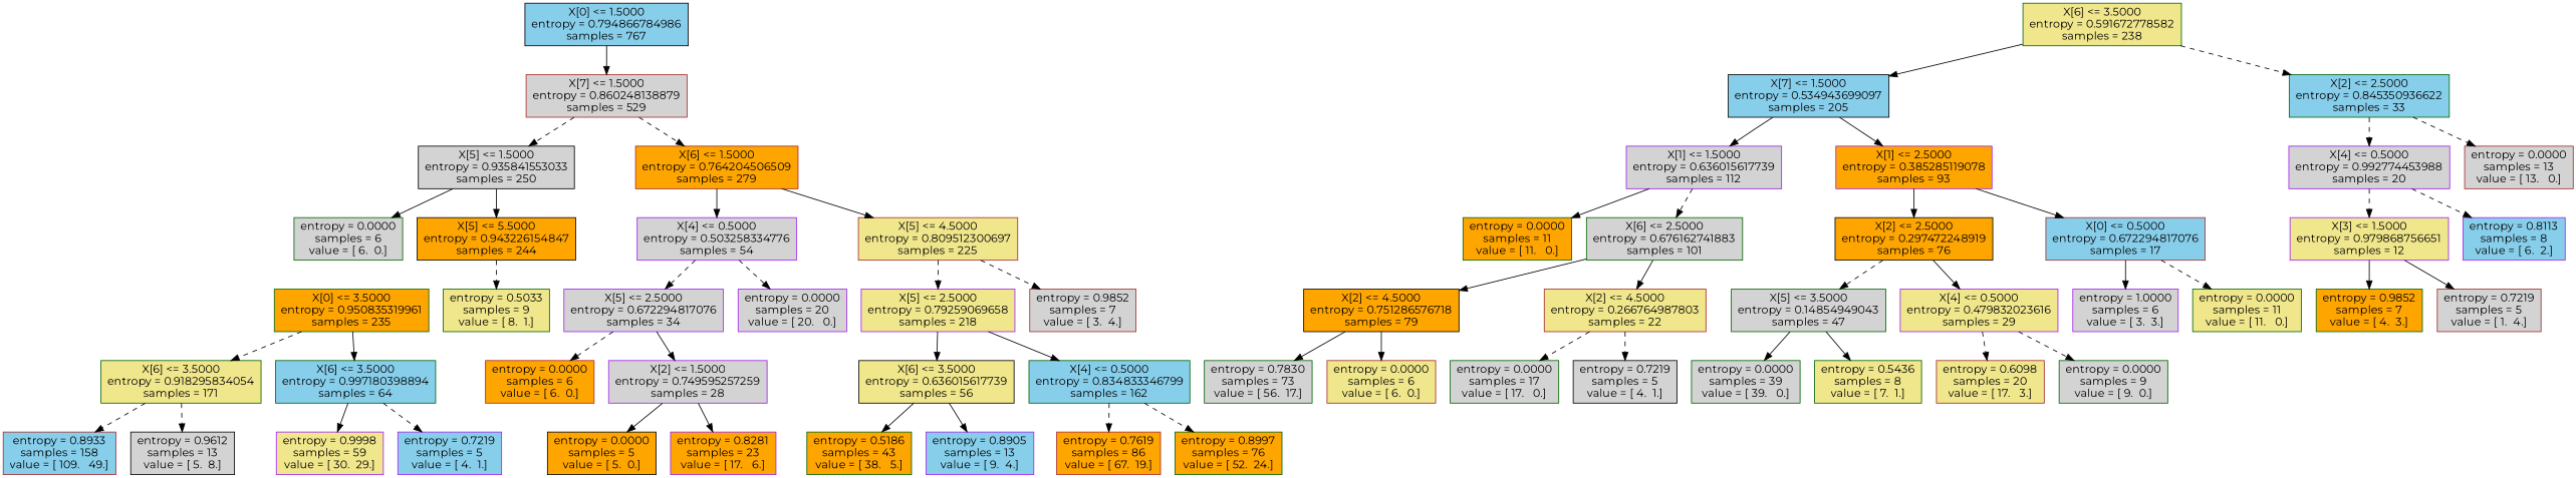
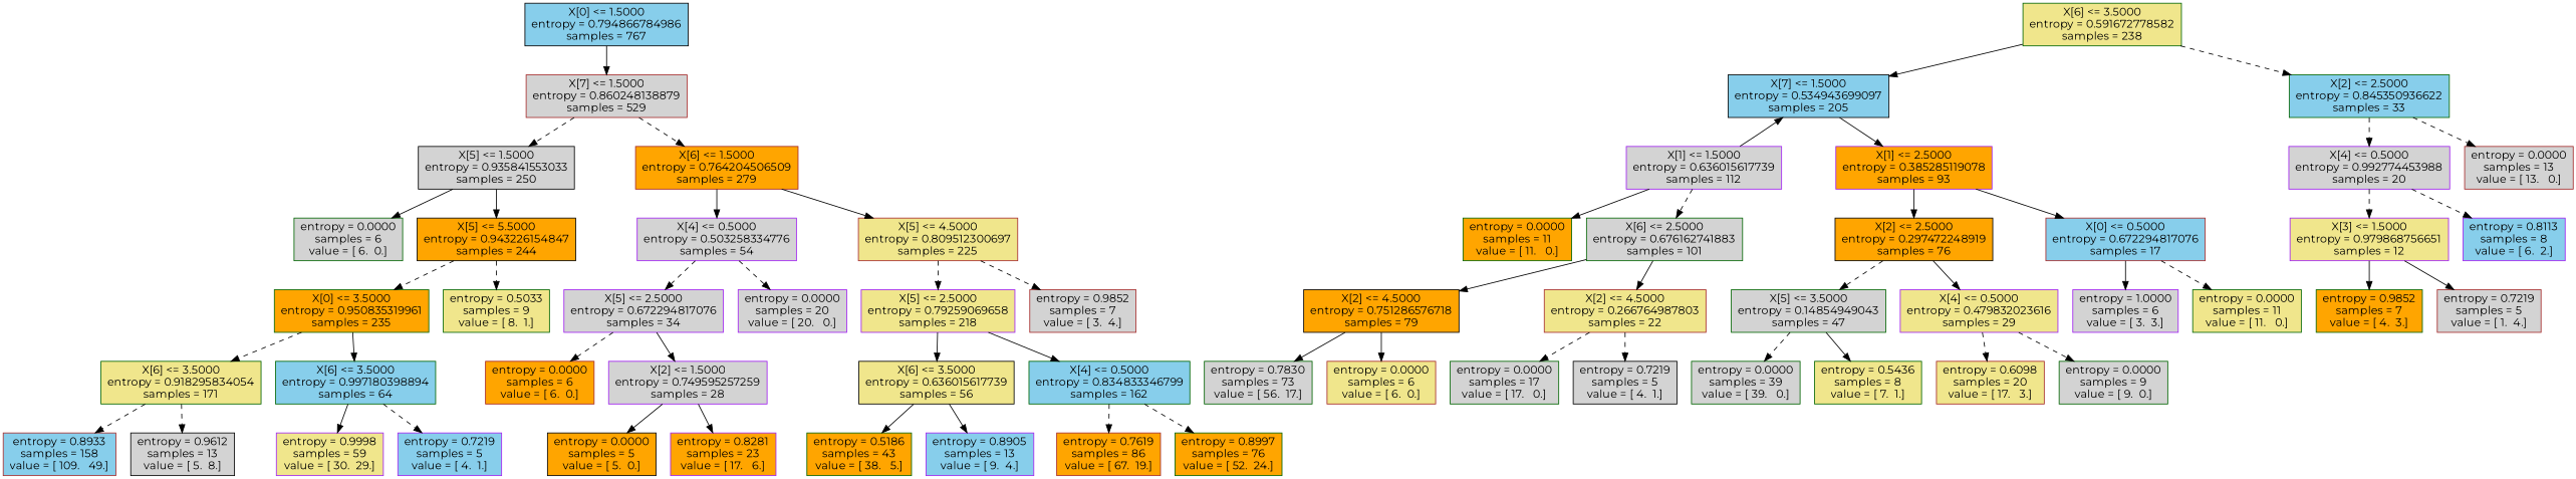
  digraph {
    fontname=Montserrat
    node [color=darkgreen fillcolor=lightgrey fontname=Montserrat shape=box style=filled]
    edge [fontname=Montserrat style=solid]
    n1 [color=black fillcolor=skyblue label="X[0] <= 1.5000\nentropy = 0.794866784986\nsamples = 767"]
    n2 [color=brown label="X[7] <= 1.5000\nentropy = 0.860248138879\nsamples = 529"]
    n3 [fillcolor=khaki label="X[6] <= 3.5000\nentropy = 0.591672778582\nsamples = 238"]
    n4 [color=black fillcolor=skyblue label="X[7] <= 1.5000\nentropy = 0.534943699097\nsamples = 205"]
    n5 [fillcolor=skyblue label="X[2] <= 2.5000\nentropy = 0.845350936622\nsamples = 33"]
    n6 [color=black label="X[5] <= 1.5000\nentropy = 0.935841553033\nsamples = 250"]
    n7 [color=brown fillcolor=orange label="X[6] <= 1.5000\nentropy = 0.764204506509\nsamples = 279"]
    n8 [color=purple label="X[1] <= 1.5000\nentropy = 0.636015617739\nsamples = 112"]
    n9 [color=purple fillcolor=orange label="X[1] <= 2.5000\nentropy = 0.385285119078\nsamples = 93"]
    n10 [color=purple label="X[4] <= 0.5000\nentropy = 0.992774453988\nsamples = 20"]
    n11 [color=brown label="entropy = 0.0000\nsamples = 13\nvalue = [ 13.   0.]"]
    n12 [fillcolor=orange label="entropy = 0.0000\nsamples = 11\nvalue = [ 11.   0.]"]
    n13 [label="X[6] <= 2.5000\nentropy = 0.676162741883\nsamples = 101"]
    n14 [color=black fillcolor=orange label="X[2] <= 2.5000\nentropy = 0.297472248919\nsamples = 76"]
    n15 [color=brown fillcolor=skyblue label="X[0] <= 0.5000\nentropy = 0.672294817076\nsamples = 17"]
    n16 [color=black fillcolor=orange label="X[2] <= 4.5000\nentropy = 0.751286576718\nsamples = 79"]
    n17 [color=brown fillcolor=khaki label="X[2] <= 4.5000\nentropy = 0.266764987803\nsamples = 22"]
    n18 [label="entropy = 0.7830\nsamples = 73\nvalue = [ 56.  17.]"]
    n19 [color=brown fillcolor=khaki label="entropy = 0.0000\nsamples = 6\nvalue = [ 6.  0.]"]
    n20 [label="entropy = 0.0000\nsamples = 17\nvalue = [ 17.   0.]"]
    n21 [color=black label="entropy = 0.7219\nsamples = 5\nvalue = [ 4.  1.]"]
    n22 [label="X[5] <= 3.5000\nentropy = 0.14854949043\nsamples = 47"]
    n23 [color=purple fillcolor=khaki label="X[4] <= 0.5000\nentropy = 0.479832023616\nsamples = 29"]
    n24 [color=purple label="entropy = 1.0000\nsamples = 6\nvalue = [ 3.  3.]"]
    n25 [fillcolor=khaki label="entropy = 0.0000\nsamples = 11\nvalue = [ 11.   0.]"]
    n26 [label="entropy = 0.0000\nsamples = 39\nvalue = [ 39.   0.]"]
    n27 [fillcolor=khaki label="entropy = 0.5436\nsamples = 8\nvalue = [ 7.  1.]"]
    n28 [color=brown fillcolor=khaki label="entropy = 0.6098\nsamples = 20\nvalue = [ 17.   3.]"]
    n29 [label="entropy = 0.0000\nsamples = 9\nvalue = [ 9.  0.]"]
    n30 [color=purple fillcolor=khaki label="X[3] <= 1.5000\nentropy = 0.979868756651\nsamples = 12"]
    n31 [color=purple fillcolor=skyblue label="entropy = 0.8113\nsamples = 8\nvalue = [ 6.  2.]"]
    n32 [fillcolor=orange label="entropy = 0.9852\nsamples = 7\nvalue = [ 4.  3.]"]
    n33 [color=brown label="entropy = 0.7219\nsamples = 5\nvalue = [ 1.  4.]"]
    n34 [label="entropy = 0.0000\nsamples = 6\nvalue = [ 6.  0.]"]
    n35 [color=black fillcolor=orange label="X[5] <= 5.5000\nentropy = 0.943226154847\nsamples = 244"]
    n36 [color=purple label="X[4] <= 0.5000\nentropy = 0.503258334776\nsamples = 54"]
    n37 [color=brown fillcolor=khaki label="X[5] <= 4.5000\nentropy = 0.809512300697\nsamples = 225"]
    n38 [fillcolor=orange label="X[0] <= 3.5000\nentropy = 0.950835319961\nsamples = 235"]
    n39 [fillcolor=khaki label="entropy = 0.5033\nsamples = 9\nvalue = [ 8.  1.]"]
    n40 [fillcolor=khaki label="X[6] <= 3.5000\nentropy = 0.918295834054\nsamples = 171"]
    n41 [fillcolor=skyblue label="X[6] <= 3.5000\nentropy = 0.997180398894\nsamples = 64"]
    n42 [color=brown fillcolor=skyblue label="entropy = 0.8933\nsamples = 158\nvalue = [ 109.   49.]"]
    n43 [color=black label="entropy = 0.9612\nsamples = 13\nvalue = [ 5.  8.]"]
    n44 [color=purple fillcolor=khaki label="entropy = 0.9998\nsamples = 59\nvalue = [ 30.  29.]"]
    n45 [color=purple fillcolor=skyblue label="entropy = 0.7219\nsamples = 5\nvalue = [ 4.  1.]"]
    n46 [color=purple label="X[5] <= 2.5000\nentropy = 0.672294817076\nsamples = 34"]
    n47 [color=purple label="entropy = 0.0000\nsamples = 20\nvalue = [ 20.   0.]"]
    n48 [color=purple fillcolor=khaki label="X[5] <= 2.5000\nentropy = 0.79259069658\nsamples = 218"]
    n49 [color=brown label="entropy = 0.9852\nsamples = 7\nvalue = [ 3.  4.]"]
    n50 [color=brown fillcolor=orange label="entropy = 0.0000\nsamples = 6\nvalue = [ 6.  0.]"]
    n51 [color=purple label="X[2] <= 1.5000\nentropy = 0.749595257259\nsamples = 28"]
    n52 [color=black fillcolor=orange label="entropy = 0.0000\nsamples = 5\nvalue = [ 5.  0.]"]
    n53 [color=purple fillcolor=orange label="entropy = 0.8281\nsamples = 23\nvalue = [ 17.   6.]"]
    n54 [color=black fillcolor=khaki label="X[6] <= 3.5000\nentropy = 0.636015617739\nsamples = 56"]
    n55 [fillcolor=skyblue label="X[4] <= 0.5000\nentropy = 0.834833346799\nsamples = 162"]
    n56 [fillcolor=orange label="entropy = 0.5186\nsamples = 43\nvalue = [ 38.   5.]"]
    n57 [color=purple fillcolor=skyblue label="entropy = 0.8905\nsamples = 13\nvalue = [ 9.  4.]"]
    n58 [color=brown fillcolor=orange label="entropy = 0.7619\nsamples = 86\nvalue = [ 67.  19.]"]
    n59 [fillcolor=orange label="entropy = 0.8997\nsamples = 76\nvalue = [ 52.  24.]"]
    n1 -> n2
    n2 -> n6 [style=dashed]
    n2 -> n7 [style=dashed]
    n3 -> n4
    n3 -> n5 [style=dashed]
-   n4 -> n8
+   n8 -> n4
    n4 -> n9
    n5 -> n10 [style=dashed]
    n5 -> n11 [style=dashed]
    n6 -> n34
    n6 -> n35
    n7 -> n36
    n7 -> n37
    n8 -> n12
    n8 -> n13 [style=dashed]
    n9 -> n14
    n9 -> n15
    n10 -> n30 [style=dashed]
    n10 -> n31 [style=dashed]
    n13 -> n16
    n13 -> n17
    n14 -> n22 [style=dashed]
    n14 -> n23
    n15 -> n24
    n15 -> n25 [style=dashed]
    n16 -> n18
    n16 -> n19
    n17 -> n20 [style=dashed]
    n17 -> n21 [style=dashed]
-   n22 -> n26
+   n22 -> n26 [style=dashed]
    n22 -> n27
    n23 -> n28 [style=dashed]
    n23 -> n29 [style=dashed]
    n30 -> n32
    n30 -> n33
+   n35 -> n38 [style=dashed]
    n35 -> n39 [style=dashed]
    n36 -> n46 [style=dashed]
    n36 -> n47 [style=dashed]
    n37 -> n48 [style=dashed]
    n37 -> n49 [style=dashed]
    n38 -> n40 [style=dashed]
    n38 -> n41
    n40 -> n42 [style=dashed]
    n40 -> n43 [style=dashed]
    n41 -> n44
    n41 -> n45 [style=dashed]
    n46 -> n50 [style=dashed]
    n46 -> n51
    n48 -> n54
    n48 -> n55
    n51 -> n52
    n51 -> n53
    n54 -> n56
    n54 -> n57
    n55 -> n58 [style=dashed]
    n55 -> n59 [style=dashed]
  }
